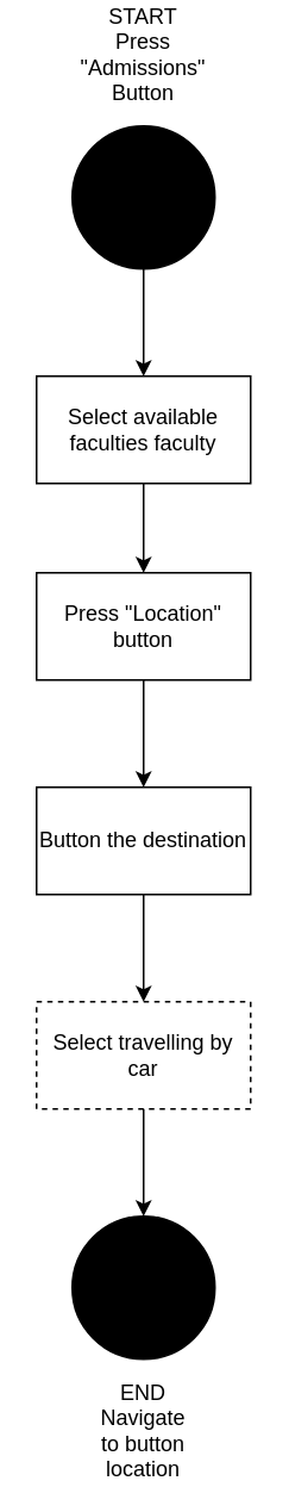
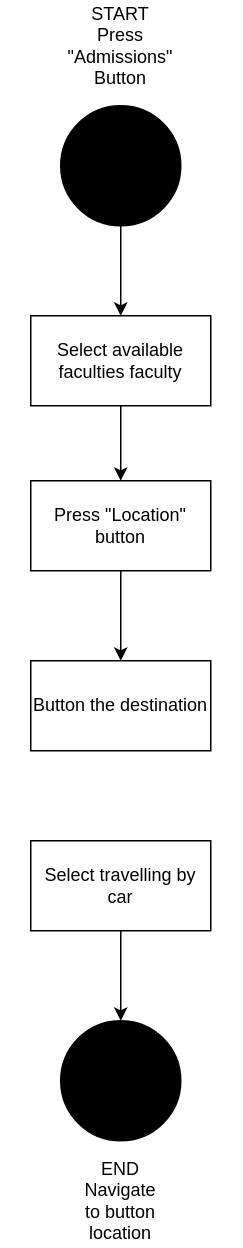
  <mxCell id="0" />
  <mxCell id="1" parent="0" />
  <mxCell id="2" value="" style="ellipse;whiteSpace=wrap;html=1;aspect=fixed;fillColor=#000000;" vertex="1" parent="1"><mxGeometry x="40" y="70" width="80" height="80" as="geometry" /></mxCell>
  <mxCell id="3" value="START&lt;br&gt;Press &quot;Admissions&quot;&lt;br&gt;Button" style="text;html=1;strokeColor=none;fillColor=none;align=center;verticalAlign=middle;whiteSpace=wrap;rounded=0;" vertex="1" parent="1"><mxGeometry x="60" y="20" width="40" height="20" as="geometry" /></mxCell>
  <mxCell id="4" value="" style="endArrow=classic;html=1;exitX=0.5;exitY=1;exitDx=0;exitDy=0;entryX=0.5;entryY=0;entryDx=0;entryDy=0;" edge="1" parent="1" source="2" target="5"><mxGeometry width="50" height="50" relative="1" as="geometry"><mxPoint x="56" y="330" as="sourcePoint" /><mxPoint x="80" y="210" as="targetPoint" /></mxGeometry></mxCell>
  <mxCell id="5" value="Select available faculties faculty" style="rounded=0;whiteSpace=wrap;html=1;fillColor=#FFFFFF;" vertex="1" parent="1"><mxGeometry x="20" y="210" width="120" height="60" as="geometry" /></mxCell>
  <mxCell id="6" value="Press &quot;Location&quot; button" style="rounded=0;whiteSpace=wrap;html=1;fillColor=#FFFFFF;" vertex="1" parent="1"><mxGeometry x="20" y="320" width="120" height="60" as="geometry" /></mxCell>
  <mxCell id="7" value="" style="endArrow=classic;html=1;exitX=0.5;exitY=1;exitDx=0;exitDy=0;entryX=0.5;entryY=0;entryDx=0;entryDy=0;" edge="1" parent="1" source="5" target="6"><mxGeometry width="50" height="50" relative="1" as="geometry"><mxPoint x="56" y="330" as="sourcePoint" /><mxPoint x="106" y="280" as="targetPoint" /></mxGeometry></mxCell>
  <mxCell id="8" value="Button the destination" style="rounded=0;whiteSpace=wrap;html=1;fillColor=#FFFFFF;" vertex="1" parent="1"><mxGeometry x="20" y="440" width="120" height="60" as="geometry" /></mxCell>
  <mxCell id="9" value="" style="endArrow=classic;html=1;exitX=0.5;exitY=1;exitDx=0;exitDy=0;entryX=0.5;entryY=0;entryDx=0;entryDy=0;" edge="1" parent="1" source="6" target="8"><mxGeometry width="50" height="50" relative="1" as="geometry"><mxPoint x="56" y="330" as="sourcePoint" /><mxPoint x="106" y="280" as="targetPoint" /></mxGeometry></mxCell>
- <mxCell id="10" value="Select travelling by car" style="rounded=0;whiteSpace=wrap;html=1;fillColor=#FFFFFF;dashed=1;" vertex="1" parent="1"><mxGeometry x="20" y="560" width="120" height="60" as="geometry" /></mxCell>
- <mxCell id="11" value="" style="endArrow=classic;html=1;exitX=0.5;exitY=1;exitDx=0;exitDy=0;entryX=0.5;entryY=0;entryDx=0;entryDy=0;" edge="1" parent="1" source="8" target="10"><mxGeometry width="50" height="50" relative="1" as="geometry"><mxPoint x="56" y="330" as="sourcePoint" /><mxPoint x="106" y="280" as="targetPoint" /></mxGeometry></mxCell>
+ <mxCell id="10" value="Select travelling by car" style="rounded=0;whiteSpace=wrap;html=1;fillColor=#FFFFFF;" vertex="1" parent="1"><mxGeometry x="20" y="560" width="120" height="60" as="geometry" /></mxCell>
  <mxCell id="12" value="" style="ellipse;whiteSpace=wrap;html=1;aspect=fixed;fillColor=#000000;" vertex="1" parent="1"><mxGeometry x="40" y="680" width="80" height="80" as="geometry" /></mxCell>
  <mxCell id="13" value="" style="endArrow=classic;html=1;exitX=0.5;exitY=1;exitDx=0;exitDy=0;entryX=0.5;entryY=0;entryDx=0;entryDy=0;" edge="1" parent="1" source="10" target="12"><mxGeometry width="50" height="50" relative="1" as="geometry"><mxPoint x="56" y="430" as="sourcePoint" /><mxPoint x="106" y="380" as="targetPoint" /></mxGeometry></mxCell>
  <mxCell id="14" value="END&lt;br&gt;Navigate to button location" style="text;html=1;strokeColor=none;fillColor=none;align=center;verticalAlign=middle;whiteSpace=wrap;rounded=0;" vertex="1" parent="1"><mxGeometry x="60" y="790" width="40" height="20" as="geometry" /></mxCell>
